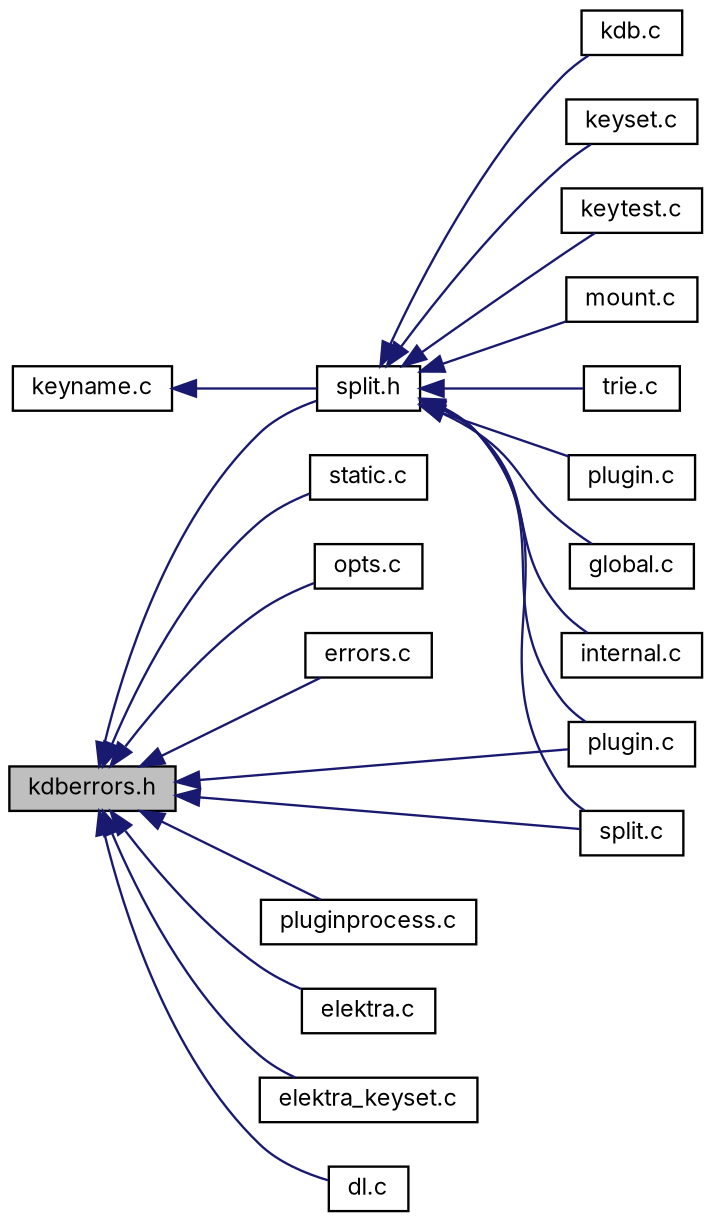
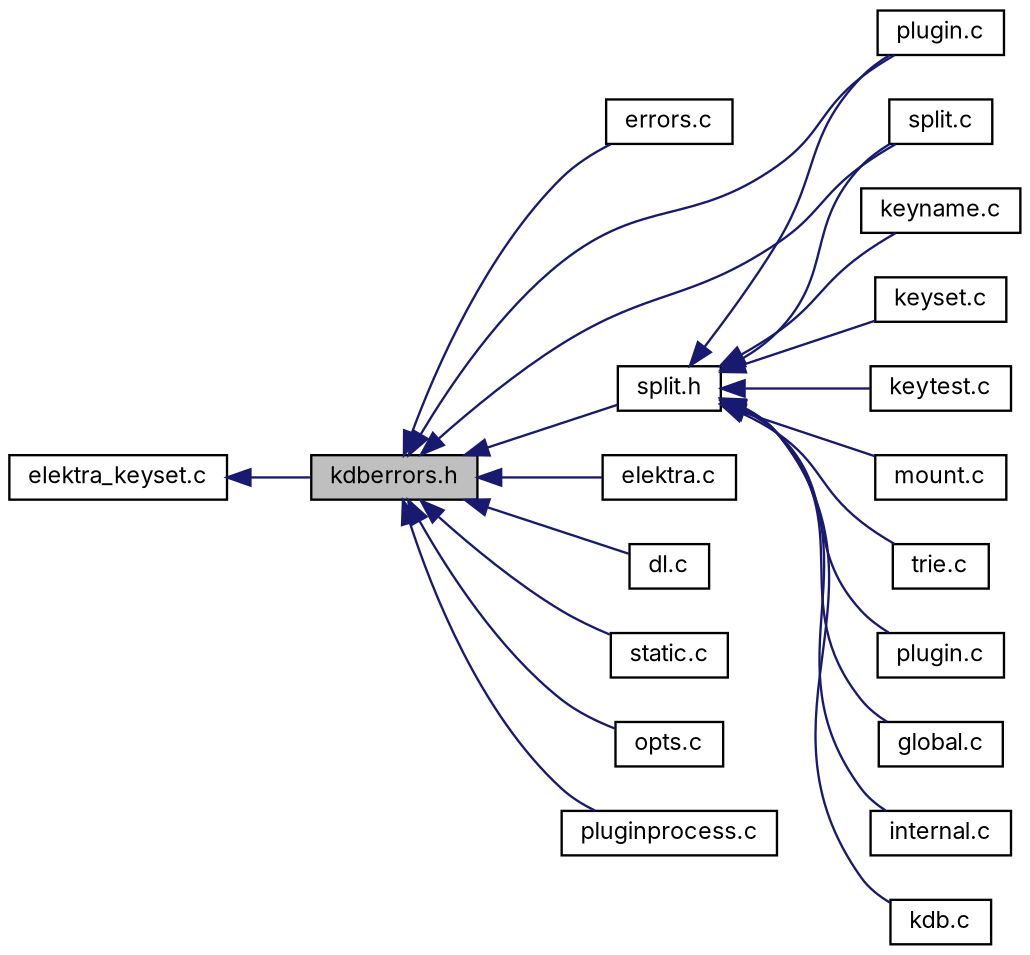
  digraph {
    fontname=Inter
    rankdir=LR
    node [color=black fillcolor=white fontname=Inter fontsize=10 shape=record style=filled]
    edge [color=midnightblue dir=back fontname=Inter fontsize=10 labelfontname=Helvetica labelfontsize=10 style=solid]
    n1 [fillcolor=grey75 fontcolor=black height=0.2 label="kdberrors.h" width=0.4]
    n2 [height=0.2 label="errors.c" width=0.4]
    n3 [height=0.2 label="plugin.c" width=0.4]
    n4 [height=0.2 label="split.c" width=0.4]
    n5 [height=0.2 label="elektra.c" width=0.4]
    n6 [height=0.2 label="elektra_keyset.c" width=0.4]
    n7 [height=0.2 label="dl.c" width=0.4]
    n8 [height=0.2 label="static.c" width=0.4]
    n9 [height=0.2 label="opts.c" width=0.4]
    n10 [height=0.2 label="pluginprocess.c" width=0.4]
    n11 [height=0.2 label="split.h" width=0.4]
    n12 [height=0.2 label="global.c" width=0.4]
    n13 [height=0.2 label="internal.c" width=0.4]
    n14 [height=0.2 label="kdb.c" width=0.4]
    n15 [height=0.2 label="keyname.c" width=0.4]
    n16 [height=0.2 label="keyset.c" width=0.4]
    n17 [height=0.2 label="keytest.c" width=0.4]
    n18 [height=0.2 label="mount.c" width=0.4]
    n19 [height=0.2 label="trie.c" width=0.4]
    n20 [height=0.2 label="plugin.c" width=0.4]
    n1 -> n2
    n1 -> n3
    n1 -> n4
    n1 -> n5
-   n1 -> n6
+   n6 -> n1
    n1 -> n7
    n1 -> n8
    n1 -> n9
    n1 -> n10
    n1 -> n11
    n11 -> n3
    n11 -> n4
    n11 -> n12
    n11 -> n13
    n11 -> n14
-   n15 -> n11
+   n11 -> n15
    n11 -> n16
    n11 -> n17
    n11 -> n18
    n11 -> n19
    n11 -> n20
  }
